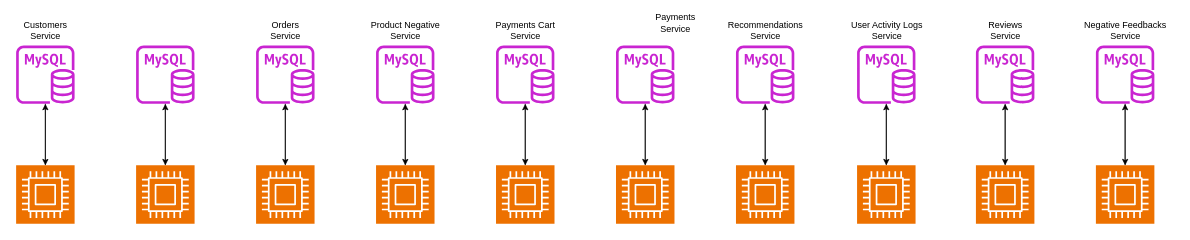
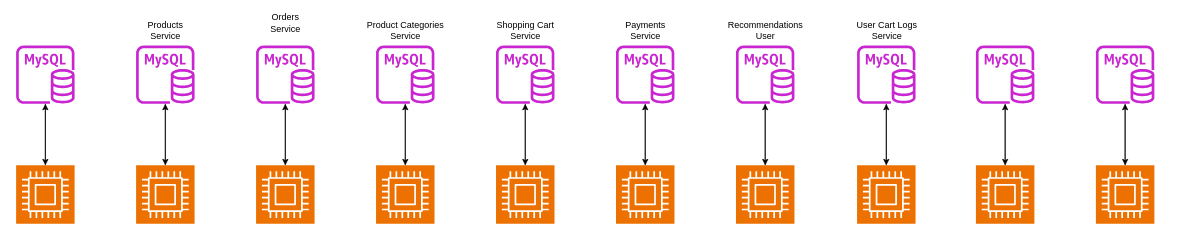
  <mxCell id="0" />
  <mxCell id="1" parent="0" />
  <mxCell id="2" style="edgeStyle=orthogonalEdgeStyle;rounded=0;orthogonalLoop=1;jettySize=auto;html=1;" parent="1" source="3" target="32" edge="1"><mxGeometry relative="1" as="geometry" /></mxCell>
  <mxCell id="3" value="" style="sketch=0;points=[[0,0,0],[0.25,0,0],[0.5,0,0],[0.75,0,0],[1,0,0],[0,1,0],[0.25,1,0],[0.5,1,0],[0.75,1,0],[1,1,0],[0,0.25,0],[0,0.5,0],[0,0.75,0],[1,0.25,0],[1,0.5,0],[1,0.75,0]];outlineConnect=0;fontColor=#232F3E;fillColor=#ED7100;strokeColor=#ffffff;dashed=0;verticalLabelPosition=bottom;verticalAlign=top;align=center;html=1;fontSize=12;fontStyle=0;aspect=fixed;shape=mxgraph.aws4.resourceIcon;resIcon=mxgraph.aws4.compute;" parent="1" vertex="1"><mxGeometry x="21" y="220" width="78" height="78" as="geometry" /></mxCell>
- <mxCell id="4" value="Customers&lt;div&gt;Service&lt;/div&gt;" style="text;html=1;align=center;verticalAlign=middle;resizable=0;points=[];autosize=1;strokeColor=none;fillColor=none;" parent="1" vertex="1"><mxGeometry x="20" y="20" width="80" height="40" as="geometry" /></mxCell>
  <mxCell id="5" style="edgeStyle=orthogonalEdgeStyle;rounded=0;orthogonalLoop=1;jettySize=auto;html=1;" parent="1" source="6" target="33" edge="1"><mxGeometry relative="1" as="geometry" /></mxCell>
  <mxCell id="6" value="" style="sketch=0;points=[[0,0,0],[0.25,0,0],[0.5,0,0],[0.75,0,0],[1,0,0],[0,1,0],[0.25,1,0],[0.5,1,0],[0.75,1,0],[1,1,0],[0,0.25,0],[0,0.5,0],[0,0.75,0],[1,0.25,0],[1,0.5,0],[1,0.75,0]];outlineConnect=0;fontColor=#232F3E;fillColor=#ED7100;strokeColor=#ffffff;dashed=0;verticalLabelPosition=bottom;verticalAlign=top;align=center;html=1;fontSize=12;fontStyle=0;aspect=fixed;shape=mxgraph.aws4.resourceIcon;resIcon=mxgraph.aws4.compute;" parent="1" vertex="1"><mxGeometry x="181" y="220" width="78" height="78" as="geometry" /></mxCell>
+ <mxCell id="7" value="Products&lt;div&gt;Service&lt;/div&gt;" style="text;html=1;align=center;verticalAlign=middle;resizable=0;points=[];autosize=1;strokeColor=none;fillColor=none;" parent="1" vertex="1"><mxGeometry x="185" y="20" width="70" height="40" as="geometry" /></mxCell>
  <mxCell id="8" value="" style="edgeStyle=orthogonalEdgeStyle;rounded=0;orthogonalLoop=1;jettySize=auto;html=1;" parent="1" source="9" target="36" edge="1"><mxGeometry relative="1" as="geometry" /></mxCell>
  <mxCell id="9" value="" style="sketch=0;points=[[0,0,0],[0.25,0,0],[0.5,0,0],[0.75,0,0],[1,0,0],[0,1,0],[0.25,1,0],[0.5,1,0],[0.75,1,0],[1,1,0],[0,0.25,0],[0,0.5,0],[0,0.75,0],[1,0.25,0],[1,0.5,0],[1,0.75,0]];outlineConnect=0;fontColor=#232F3E;fillColor=#ED7100;strokeColor=#ffffff;dashed=0;verticalLabelPosition=bottom;verticalAlign=top;align=center;html=1;fontSize=12;fontStyle=0;aspect=fixed;shape=mxgraph.aws4.resourceIcon;resIcon=mxgraph.aws4.compute;" parent="1" vertex="1"><mxGeometry x="341" y="220" width="78" height="78" as="geometry" /></mxCell>
- <mxCell id="10" value="Orders&lt;div&gt;Service&lt;/div&gt;" style="text;html=1;align=center;verticalAlign=middle;resizable=0;points=[];autosize=1;strokeColor=none;fillColor=none;" parent="1" vertex="1"><mxGeometry x="350" y="20" width="60" height="40" as="geometry" /></mxCell>
+ <mxCell id="10" value="Orders&lt;div&gt;Service&lt;/div&gt;" style="text;html=1;align=center;verticalAlign=middle;resizable=0;points=[];autosize=1;strokeColor=none;fillColor=none;" parent="1" vertex="1"><mxGeometry x="350" y="10" width="60" height="40" as="geometry" /></mxCell>
  <mxCell id="11" value="" style="edgeStyle=orthogonalEdgeStyle;rounded=0;orthogonalLoop=1;jettySize=auto;html=1;" parent="1" source="12" target="38" edge="1"><mxGeometry relative="1" as="geometry" /></mxCell>
  <mxCell id="12" value="" style="sketch=0;points=[[0,0,0],[0.25,0,0],[0.5,0,0],[0.75,0,0],[1,0,0],[0,1,0],[0.25,1,0],[0.5,1,0],[0.75,1,0],[1,1,0],[0,0.25,0],[0,0.5,0],[0,0.75,0],[1,0.25,0],[1,0.5,0],[1,0.75,0]];outlineConnect=0;fontColor=#232F3E;fillColor=#ED7100;strokeColor=#ffffff;dashed=0;verticalLabelPosition=bottom;verticalAlign=top;align=center;html=1;fontSize=12;fontStyle=0;aspect=fixed;shape=mxgraph.aws4.resourceIcon;resIcon=mxgraph.aws4.compute;" parent="1" vertex="1"><mxGeometry x="501" y="220" width="78" height="78" as="geometry" /></mxCell>
- <mxCell id="13" value="Product Negative&lt;div&gt;Service&lt;/div&gt;" style="text;html=1;align=center;verticalAlign=middle;resizable=0;points=[];autosize=1;strokeColor=none;fillColor=none;" parent="1" vertex="1"><mxGeometry x="475" y="20" width="130" height="40" as="geometry" /></mxCell>
+ <mxCell id="13" value="Product Categories&lt;div&gt;Service&lt;/div&gt;" style="text;html=1;align=center;verticalAlign=middle;resizable=0;points=[];autosize=1;strokeColor=none;fillColor=none;" parent="1" vertex="1"><mxGeometry x="475" y="20" width="130" height="40" as="geometry" /></mxCell>
  <mxCell id="14" value="" style="edgeStyle=orthogonalEdgeStyle;rounded=0;orthogonalLoop=1;jettySize=auto;html=1;" parent="1" source="15" target="39" edge="1"><mxGeometry relative="1" as="geometry" /></mxCell>
  <mxCell id="15" value="" style="sketch=0;points=[[0,0,0],[0.25,0,0],[0.5,0,0],[0.75,0,0],[1,0,0],[0,1,0],[0.25,1,0],[0.5,1,0],[0.75,1,0],[1,1,0],[0,0.25,0],[0,0.5,0],[0,0.75,0],[1,0.25,0],[1,0.5,0],[1,0.75,0]];outlineConnect=0;fontColor=#232F3E;fillColor=#ED7100;strokeColor=#ffffff;dashed=0;verticalLabelPosition=bottom;verticalAlign=top;align=center;html=1;fontSize=12;fontStyle=0;aspect=fixed;shape=mxgraph.aws4.resourceIcon;resIcon=mxgraph.aws4.compute;" parent="1" vertex="1"><mxGeometry x="661" y="220" width="78" height="78" as="geometry" /></mxCell>
- <mxCell id="16" value="Payments Cart&lt;div&gt;Service&lt;/div&gt;" style="text;html=1;align=center;verticalAlign=middle;resizable=0;points=[];autosize=1;strokeColor=none;fillColor=none;" parent="1" vertex="1"><mxGeometry x="650" y="20" width="100" height="40" as="geometry" /></mxCell>
+ <mxCell id="16" value="Shopping Cart&lt;div&gt;Service&lt;/div&gt;" style="text;html=1;align=center;verticalAlign=middle;resizable=0;points=[];autosize=1;strokeColor=none;fillColor=none;" parent="1" vertex="1"><mxGeometry x="650" y="20" width="100" height="40" as="geometry" /></mxCell>
  <mxCell id="17" value="" style="edgeStyle=orthogonalEdgeStyle;rounded=0;orthogonalLoop=1;jettySize=auto;html=1;" parent="1" source="18" target="40" edge="1"><mxGeometry relative="1" as="geometry" /></mxCell>
  <mxCell id="18" value="" style="sketch=0;points=[[0,0,0],[0.25,0,0],[0.5,0,0],[0.75,0,0],[1,0,0],[0,1,0],[0.25,1,0],[0.5,1,0],[0.75,1,0],[1,1,0],[0,0.25,0],[0,0.5,0],[0,0.75,0],[1,0.25,0],[1,0.5,0],[1,0.75,0]];outlineConnect=0;fontColor=#232F3E;fillColor=#ED7100;strokeColor=#ffffff;dashed=0;verticalLabelPosition=bottom;verticalAlign=top;align=center;html=1;fontSize=12;fontStyle=0;aspect=fixed;shape=mxgraph.aws4.resourceIcon;resIcon=mxgraph.aws4.compute;" parent="1" vertex="1"><mxGeometry x="821" y="220" width="78" height="78" as="geometry" /></mxCell>
- <mxCell id="19" value="Payments&lt;div&gt;Service&lt;/div&gt;" style="text;html=1;align=center;verticalAlign=middle;resizable=0;points=[];autosize=1;strokeColor=none;fillColor=none;" parent="1" vertex="1"><mxGeometry x="860" y="10" width="80" height="40" as="geometry" /></mxCell>
+ <mxCell id="19" value="Payments&lt;div&gt;Service&lt;/div&gt;" style="text;html=1;align=center;verticalAlign=middle;resizable=0;points=[];autosize=1;strokeColor=none;fillColor=none;" parent="1" vertex="1"><mxGeometry x="820" y="20" width="80" height="40" as="geometry" /></mxCell>
  <mxCell id="20" value="" style="edgeStyle=orthogonalEdgeStyle;rounded=0;orthogonalLoop=1;jettySize=auto;html=1;" parent="1" source="21" target="41" edge="1"><mxGeometry relative="1" as="geometry" /></mxCell>
  <mxCell id="21" value="" style="sketch=0;points=[[0,0,0],[0.25,0,0],[0.5,0,0],[0.75,0,0],[1,0,0],[0,1,0],[0.25,1,0],[0.5,1,0],[0.75,1,0],[1,1,0],[0,0.25,0],[0,0.5,0],[0,0.75,0],[1,0.25,0],[1,0.5,0],[1,0.75,0]];outlineConnect=0;fontColor=#232F3E;fillColor=#ED7100;strokeColor=#ffffff;dashed=0;verticalLabelPosition=bottom;verticalAlign=top;align=center;html=1;fontSize=12;fontStyle=0;aspect=fixed;shape=mxgraph.aws4.resourceIcon;resIcon=mxgraph.aws4.compute;" parent="1" vertex="1"><mxGeometry x="981" y="220" width="78" height="78" as="geometry" /></mxCell>
- <mxCell id="22" value="Recommendations&lt;div&gt;Service&lt;/div&gt;" style="text;html=1;align=center;verticalAlign=middle;resizable=0;points=[];autosize=1;strokeColor=none;fillColor=none;" parent="1" vertex="1"><mxGeometry x="960" y="20" width="120" height="40" as="geometry" /></mxCell>
+ <mxCell id="22" value="Recommendations&lt;div&gt;User&lt;/div&gt;" style="text;html=1;align=center;verticalAlign=middle;resizable=0;points=[];autosize=1;strokeColor=none;fillColor=none;" parent="1" vertex="1"><mxGeometry x="960" y="20" width="120" height="40" as="geometry" /></mxCell>
  <mxCell id="23" value="" style="edgeStyle=orthogonalEdgeStyle;rounded=0;orthogonalLoop=1;jettySize=auto;html=1;" parent="1" source="24" target="42" edge="1"><mxGeometry relative="1" as="geometry" /></mxCell>
  <mxCell id="24" value="" style="sketch=0;points=[[0,0,0],[0.25,0,0],[0.5,0,0],[0.75,0,0],[1,0,0],[0,1,0],[0.25,1,0],[0.5,1,0],[0.75,1,0],[1,1,0],[0,0.25,0],[0,0.5,0],[0,0.75,0],[1,0.25,0],[1,0.5,0],[1,0.75,0]];outlineConnect=0;fontColor=#232F3E;fillColor=#ED7100;strokeColor=#ffffff;dashed=0;verticalLabelPosition=bottom;verticalAlign=top;align=center;html=1;fontSize=12;fontStyle=0;aspect=fixed;shape=mxgraph.aws4.resourceIcon;resIcon=mxgraph.aws4.compute;" parent="1" vertex="1"><mxGeometry x="1142.5" y="220" width="78" height="78" as="geometry" /></mxCell>
- <mxCell id="25" value="User Activity Logs&lt;div&gt;Service&lt;/div&gt;" style="text;html=1;align=center;verticalAlign=middle;resizable=0;points=[];autosize=1;strokeColor=none;fillColor=none;" parent="1" vertex="1"><mxGeometry x="1121.5" y="20" width="120" height="40" as="geometry" /></mxCell>
+ <mxCell id="25" value="User Cart Logs&lt;div&gt;Service&lt;/div&gt;" style="text;html=1;align=center;verticalAlign=middle;resizable=0;points=[];autosize=1;strokeColor=none;fillColor=none;" parent="1" vertex="1"><mxGeometry x="1121.5" y="20" width="120" height="40" as="geometry" /></mxCell>
  <mxCell id="26" value="" style="edgeStyle=orthogonalEdgeStyle;rounded=0;orthogonalLoop=1;jettySize=auto;html=1;" parent="1" source="27" target="44" edge="1"><mxGeometry relative="1" as="geometry" /></mxCell>
  <mxCell id="27" value="" style="sketch=0;points=[[0,0,0],[0.25,0,0],[0.5,0,0],[0.75,0,0],[1,0,0],[0,1,0],[0.25,1,0],[0.5,1,0],[0.75,1,0],[1,1,0],[0,0.25,0],[0,0.5,0],[0,0.75,0],[1,0.25,0],[1,0.5,0],[1,0.75,0]];outlineConnect=0;fontColor=#232F3E;fillColor=#ED7100;strokeColor=#ffffff;dashed=0;verticalLabelPosition=bottom;verticalAlign=top;align=center;html=1;fontSize=12;fontStyle=0;aspect=fixed;shape=mxgraph.aws4.resourceIcon;resIcon=mxgraph.aws4.compute;" parent="1" vertex="1"><mxGeometry x="1301" y="220" width="78" height="78" as="geometry" /></mxCell>
- <mxCell id="28" value="Reviews&lt;div&gt;Service&lt;/div&gt;" style="text;html=1;align=center;verticalAlign=middle;resizable=0;points=[];autosize=1;strokeColor=none;fillColor=none;" parent="1" vertex="1"><mxGeometry x="1305" y="20" width="70" height="40" as="geometry" /></mxCell>
  <mxCell id="29" value="" style="edgeStyle=orthogonalEdgeStyle;rounded=0;orthogonalLoop=1;jettySize=auto;html=1;" parent="1" source="30" target="45" edge="1"><mxGeometry relative="1" as="geometry" /></mxCell>
  <mxCell id="30" value="" style="sketch=0;points=[[0,0,0],[0.25,0,0],[0.5,0,0],[0.75,0,0],[1,0,0],[0,1,0],[0.25,1,0],[0.5,1,0],[0.75,1,0],[1,1,0],[0,0.25,0],[0,0.5,0],[0,0.75,0],[1,0.25,0],[1,0.5,0],[1,0.75,0]];outlineConnect=0;fontColor=#232F3E;fillColor=#ED7100;strokeColor=#ffffff;dashed=0;verticalLabelPosition=bottom;verticalAlign=top;align=center;html=1;fontSize=12;fontStyle=0;aspect=fixed;shape=mxgraph.aws4.resourceIcon;resIcon=mxgraph.aws4.compute;" parent="1" vertex="1"><mxGeometry x="1461" y="220" width="78" height="78" as="geometry" /></mxCell>
- <mxCell id="31" value="Negative Feedbacks&lt;div&gt;Service&lt;/div&gt;" style="text;html=1;align=center;verticalAlign=middle;resizable=0;points=[];autosize=1;strokeColor=none;fillColor=none;" parent="1" vertex="1"><mxGeometry x="1435" y="20" width="130" height="40" as="geometry" /></mxCell>
  <mxCell id="32" value="" style="sketch=0;outlineConnect=0;fontColor=#232F3E;gradientColor=none;fillColor=#C925D1;strokeColor=none;dashed=0;verticalLabelPosition=bottom;verticalAlign=top;align=center;html=1;fontSize=12;fontStyle=0;aspect=fixed;pointerEvents=1;shape=mxgraph.aws4.rds_mysql_instance;" parent="1" vertex="1"><mxGeometry x="21" y="60" width="78" height="78" as="geometry" /></mxCell>
  <mxCell id="33" value="" style="sketch=0;outlineConnect=0;fontColor=#232F3E;gradientColor=none;fillColor=#C925D1;strokeColor=none;dashed=0;verticalLabelPosition=bottom;verticalAlign=top;align=center;html=1;fontSize=12;fontStyle=0;aspect=fixed;pointerEvents=1;shape=mxgraph.aws4.rds_mysql_instance;" parent="1" vertex="1"><mxGeometry x="181" y="60" width="78" height="78" as="geometry" /></mxCell>
  <mxCell id="34" style="edgeStyle=orthogonalEdgeStyle;rounded=0;orthogonalLoop=1;jettySize=auto;html=1;entryX=0.5;entryY=0;entryDx=0;entryDy=0;entryPerimeter=0;" parent="1" source="33" target="6" edge="1"><mxGeometry relative="1" as="geometry" /></mxCell>
  <mxCell id="35" style="edgeStyle=orthogonalEdgeStyle;rounded=0;orthogonalLoop=1;jettySize=auto;html=1;entryX=0.5;entryY=0;entryDx=0;entryDy=0;entryPerimeter=0;" parent="1" source="32" target="3" edge="1"><mxGeometry relative="1" as="geometry" /></mxCell>
  <mxCell id="36" value="" style="sketch=0;outlineConnect=0;fontColor=#232F3E;gradientColor=none;fillColor=#C925D1;strokeColor=none;dashed=0;verticalLabelPosition=bottom;verticalAlign=top;align=center;html=1;fontSize=12;fontStyle=0;aspect=fixed;pointerEvents=1;shape=mxgraph.aws4.rds_mysql_instance;" parent="1" vertex="1"><mxGeometry x="341" y="60" width="78" height="78" as="geometry" /></mxCell>
  <mxCell id="37" style="edgeStyle=orthogonalEdgeStyle;rounded=0;orthogonalLoop=1;jettySize=auto;html=1;entryX=0.5;entryY=0;entryDx=0;entryDy=0;entryPerimeter=0;" parent="1" source="36" target="9" edge="1"><mxGeometry relative="1" as="geometry" /></mxCell>
  <mxCell id="38" value="" style="sketch=0;outlineConnect=0;fontColor=#232F3E;gradientColor=none;fillColor=#C925D1;strokeColor=none;dashed=0;verticalLabelPosition=bottom;verticalAlign=top;align=center;html=1;fontSize=12;fontStyle=0;aspect=fixed;pointerEvents=1;shape=mxgraph.aws4.rds_mysql_instance;" parent="1" vertex="1"><mxGeometry x="501" y="60" width="78" height="78" as="geometry" /></mxCell>
  <mxCell id="39" value="" style="sketch=0;outlineConnect=0;fontColor=#232F3E;gradientColor=none;fillColor=#C925D1;strokeColor=none;dashed=0;verticalLabelPosition=bottom;verticalAlign=top;align=center;html=1;fontSize=12;fontStyle=0;aspect=fixed;pointerEvents=1;shape=mxgraph.aws4.rds_mysql_instance;" parent="1" vertex="1"><mxGeometry x="661" y="60" width="78" height="78" as="geometry" /></mxCell>
  <mxCell id="40" value="" style="sketch=0;outlineConnect=0;fontColor=#232F3E;gradientColor=none;fillColor=#C925D1;strokeColor=none;dashed=0;verticalLabelPosition=bottom;verticalAlign=top;align=center;html=1;fontSize=12;fontStyle=0;aspect=fixed;pointerEvents=1;shape=mxgraph.aws4.rds_mysql_instance;" parent="1" vertex="1"><mxGeometry x="821" y="60" width="78" height="78" as="geometry" /></mxCell>
  <mxCell id="41" value="" style="sketch=0;outlineConnect=0;fontColor=#232F3E;gradientColor=none;fillColor=#C925D1;strokeColor=none;dashed=0;verticalLabelPosition=bottom;verticalAlign=top;align=center;html=1;fontSize=12;fontStyle=0;aspect=fixed;pointerEvents=1;shape=mxgraph.aws4.rds_mysql_instance;" parent="1" vertex="1"><mxGeometry x="981" y="60" width="78" height="78" as="geometry" /></mxCell>
  <mxCell id="42" value="" style="sketch=0;outlineConnect=0;fontColor=#232F3E;gradientColor=none;fillColor=#C925D1;strokeColor=none;dashed=0;verticalLabelPosition=bottom;verticalAlign=top;align=center;html=1;fontSize=12;fontStyle=0;aspect=fixed;pointerEvents=1;shape=mxgraph.aws4.rds_mysql_instance;" parent="1" vertex="1"><mxGeometry x="1142.5" y="60" width="78" height="78" as="geometry" /></mxCell>
  <mxCell id="43" style="edgeStyle=orthogonalEdgeStyle;rounded=0;orthogonalLoop=1;jettySize=auto;html=1;" parent="1" source="44" target="27" edge="1"><mxGeometry relative="1" as="geometry" /></mxCell>
  <mxCell id="44" value="" style="sketch=0;outlineConnect=0;fontColor=#232F3E;gradientColor=none;fillColor=#C925D1;strokeColor=none;dashed=0;verticalLabelPosition=bottom;verticalAlign=top;align=center;html=1;fontSize=12;fontStyle=0;aspect=fixed;pointerEvents=1;shape=mxgraph.aws4.rds_mysql_instance;" parent="1" vertex="1"><mxGeometry x="1301" y="60" width="78" height="78" as="geometry" /></mxCell>
  <mxCell id="45" value="" style="sketch=0;outlineConnect=0;fontColor=#232F3E;gradientColor=none;fillColor=#C925D1;strokeColor=none;dashed=0;verticalLabelPosition=bottom;verticalAlign=top;align=center;html=1;fontSize=12;fontStyle=0;aspect=fixed;pointerEvents=1;shape=mxgraph.aws4.rds_mysql_instance;" parent="1" vertex="1"><mxGeometry x="1461" y="60" width="78" height="78" as="geometry" /></mxCell>
  <mxCell id="46" style="edgeStyle=orthogonalEdgeStyle;rounded=0;orthogonalLoop=1;jettySize=auto;html=1;entryX=0.5;entryY=0;entryDx=0;entryDy=0;entryPerimeter=0;" parent="1" source="38" target="12" edge="1"><mxGeometry relative="1" as="geometry" /></mxCell>
  <mxCell id="47" style="edgeStyle=orthogonalEdgeStyle;rounded=0;orthogonalLoop=1;jettySize=auto;html=1;entryX=0.5;entryY=0;entryDx=0;entryDy=0;entryPerimeter=0;" parent="1" source="39" target="15" edge="1"><mxGeometry relative="1" as="geometry" /></mxCell>
  <mxCell id="48" style="edgeStyle=orthogonalEdgeStyle;rounded=0;orthogonalLoop=1;jettySize=auto;html=1;entryX=0.5;entryY=0;entryDx=0;entryDy=0;entryPerimeter=0;" parent="1" source="40" target="18" edge="1"><mxGeometry relative="1" as="geometry" /></mxCell>
  <mxCell id="49" style="edgeStyle=orthogonalEdgeStyle;rounded=0;orthogonalLoop=1;jettySize=auto;html=1;entryX=0.5;entryY=0;entryDx=0;entryDy=0;entryPerimeter=0;" parent="1" source="41" target="21" edge="1"><mxGeometry relative="1" as="geometry" /></mxCell>
  <mxCell id="50" style="edgeStyle=orthogonalEdgeStyle;rounded=0;orthogonalLoop=1;jettySize=auto;html=1;entryX=0.5;entryY=0;entryDx=0;entryDy=0;entryPerimeter=0;" parent="1" source="42" target="24" edge="1"><mxGeometry relative="1" as="geometry" /></mxCell>
  <mxCell id="51" style="edgeStyle=orthogonalEdgeStyle;rounded=0;orthogonalLoop=1;jettySize=auto;html=1;entryX=0.5;entryY=0;entryDx=0;entryDy=0;entryPerimeter=0;" parent="1" source="45" target="30" edge="1"><mxGeometry relative="1" as="geometry" /></mxCell>
